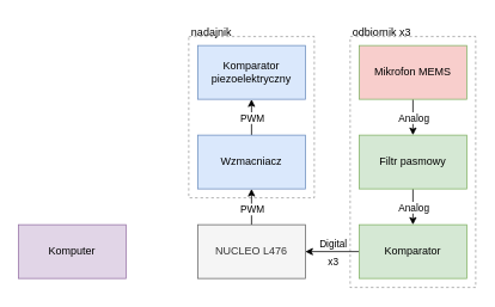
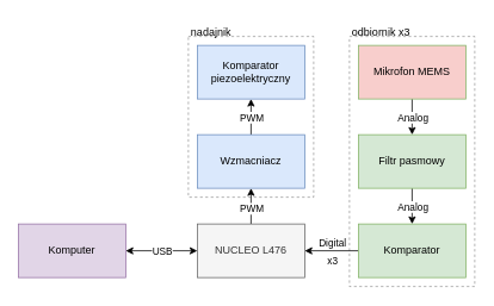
  <mxCell id="0" />
  <mxCell id="1" parent="0" />
  <mxCell id="2" value="" style="rounded=0;whiteSpace=wrap;html=1;fillColor=none;dashed=1;opacity=40;" vertex="1" parent="1"><mxGeometry x="390" y="40" width="140" height="280" as="geometry" /></mxCell>
  <mxCell id="3" value="" style="rounded=0;whiteSpace=wrap;html=1;fillColor=none;dashed=1;opacity=40;" vertex="1" parent="1"><mxGeometry x="210" y="40" width="140" height="180" as="geometry" /></mxCell>
  <mxCell id="4" style="edgeStyle=orthogonalEdgeStyle;rounded=0;orthogonalLoop=1;jettySize=auto;html=1;entryX=0.5;entryY=1;entryDx=0;entryDy=0;startArrow=none;startFill=0;" edge="1" parent="1" source="6" target="23"><mxGeometry relative="1" as="geometry" /></mxCell>
  <mxCell id="5" value="PWM" style="edgeLabel;html=1;align=center;verticalAlign=middle;resizable=0;points=[];" vertex="1" connectable="0" parent="4"><mxGeometry x="-0.23" relative="1" as="geometry"><mxPoint y="-5" as="offset" /></mxGeometry></mxCell>
  <mxCell id="6" value="Wzmacniacz" style="rounded=0;whiteSpace=wrap;html=1;fillColor=#dae8fc;strokeColor=#6c8ebf;" vertex="1" parent="1"><mxGeometry x="220" y="150" width="120" height="60" as="geometry" /></mxCell>
  <mxCell id="7" style="edgeStyle=orthogonalEdgeStyle;rounded=0;orthogonalLoop=1;jettySize=auto;html=1;entryX=0.5;entryY=1;entryDx=0;entryDy=0;startArrow=none;startFill=0;" edge="1" parent="1" source="9" target="6"><mxGeometry relative="1" as="geometry" /></mxCell>
  <mxCell id="8" value="PWM" style="edgeLabel;html=1;align=center;verticalAlign=middle;resizable=0;points=[];" vertex="1" connectable="0" parent="7"><mxGeometry x="-0.117" relative="1" as="geometry"><mxPoint as="offset" /></mxGeometry></mxCell>
  <mxCell id="9" value="NUCLEO L476" style="rounded=0;whiteSpace=wrap;html=1;fillColor=#f5f5f5;fontColor=#333333;strokeColor=#666666;" vertex="1" parent="1"><mxGeometry x="220" y="250" width="120" height="60" as="geometry" /></mxCell>
  <mxCell id="10" style="edgeStyle=orthogonalEdgeStyle;rounded=0;orthogonalLoop=1;jettySize=auto;html=1;entryX=0.5;entryY=0;entryDx=0;entryDy=0;startArrow=none;startFill=0;" edge="1" parent="1" source="12" target="15"><mxGeometry relative="1" as="geometry" /></mxCell>
  <mxCell id="11" value="Analog" style="edgeLabel;html=1;align=center;verticalAlign=middle;resizable=0;points=[];" vertex="1" connectable="0" parent="10"><mxGeometry x="0.28" relative="1" as="geometry"><mxPoint y="-6" as="offset" /></mxGeometry></mxCell>
  <mxCell id="12" value="Mikrofon MEMS" style="rounded=0;whiteSpace=wrap;html=1;fillColor=#f8cecc;strokeColor=#82b366;" vertex="1" parent="1"><mxGeometry x="400" y="50" width="120" height="60" as="geometry" /></mxCell>
  <mxCell id="13" style="edgeStyle=orthogonalEdgeStyle;rounded=0;orthogonalLoop=1;jettySize=auto;html=1;entryX=0.5;entryY=0;entryDx=0;entryDy=0;startArrow=none;startFill=0;" edge="1" parent="1" source="15" target="19"><mxGeometry relative="1" as="geometry" /></mxCell>
  <mxCell id="14" value="Analog" style="edgeLabel;html=1;align=center;verticalAlign=middle;resizable=0;points=[];" vertex="1" connectable="0" parent="13"><mxGeometry x="0.24" relative="1" as="geometry"><mxPoint y="-5" as="offset" /></mxGeometry></mxCell>
  <mxCell id="15" value="Filtr pasmowy" style="rounded=0;whiteSpace=wrap;html=1;fillColor=#d5e8d4;strokeColor=#82b366;" vertex="1" parent="1"><mxGeometry x="400" y="150" width="120" height="60" as="geometry" /></mxCell>
  <mxCell id="16" style="edgeStyle=orthogonalEdgeStyle;rounded=0;orthogonalLoop=1;jettySize=auto;html=1;entryX=1;entryY=0.5;entryDx=0;entryDy=0;startArrow=none;startFill=0;" edge="1" parent="1" source="19" target="9"><mxGeometry relative="1" as="geometry" /></mxCell>
  <mxCell id="17" value="Digital" style="edgeLabel;html=1;align=center;verticalAlign=middle;resizable=0;points=[];" vertex="1" connectable="0" parent="16"><mxGeometry x="0.32" relative="1" as="geometry"><mxPoint x="10" y="-10" as="offset" /></mxGeometry></mxCell>
  <mxCell id="18" value="x3" style="edgeLabel;html=1;align=center;verticalAlign=middle;resizable=0;points=[];" vertex="1" connectable="0" parent="16"><mxGeometry x="0.205" y="1" relative="1" as="geometry"><mxPoint x="6" y="9" as="offset" /></mxGeometry></mxCell>
  <mxCell id="19" value="Komparator" style="rounded=0;whiteSpace=wrap;html=1;fillColor=#d5e8d4;strokeColor=#82b366;" vertex="1" parent="1"><mxGeometry x="400" y="250" width="120" height="60" as="geometry" /></mxCell>
+ <mxCell id="20" style="edgeStyle=orthogonalEdgeStyle;rounded=0;orthogonalLoop=1;jettySize=auto;html=1;entryX=0;entryY=0.5;entryDx=0;entryDy=0;startArrow=classic;startFill=1;" edge="1" parent="1" source="22" target="9"><mxGeometry relative="1" as="geometry" /></mxCell>
+ <mxCell id="21" value="&lt;div&gt;USB&lt;/div&gt;" style="edgeLabel;html=1;align=center;verticalAlign=middle;resizable=0;points=[];" vertex="1" connectable="0" parent="20"><mxGeometry x="0.718" relative="1" as="geometry"><mxPoint x="-29" as="offset" /></mxGeometry></mxCell>
  <mxCell id="22" value="Komputer" style="rounded=0;whiteSpace=wrap;html=1;fillColor=#e1d5e7;strokeColor=#9673a6;" vertex="1" parent="1"><mxGeometry x="20" y="250" width="120" height="60" as="geometry" /></mxCell>
  <mxCell id="23" value="Komparator piezoelektryczny" style="rounded=0;whiteSpace=wrap;html=1;fillColor=#dae8fc;strokeColor=#6c8ebf;" vertex="1" parent="1"><mxGeometry x="220" y="50" width="120" height="60" as="geometry" /></mxCell>
  <mxCell id="24" value="odbiornik x3" style="text;html=1;align=center;verticalAlign=middle;resizable=0;points=[];autosize=1;strokeColor=none;fillColor=none;" vertex="1" parent="1"><mxGeometry x="380" y="20" width="90" height="30" as="geometry" /></mxCell>
  <mxCell id="25" value="nadajnik" style="text;html=1;align=center;verticalAlign=middle;resizable=0;points=[];autosize=1;strokeColor=none;fillColor=none;" vertex="1" parent="1"><mxGeometry x="200" y="20" width="70" height="30" as="geometry" /></mxCell>
